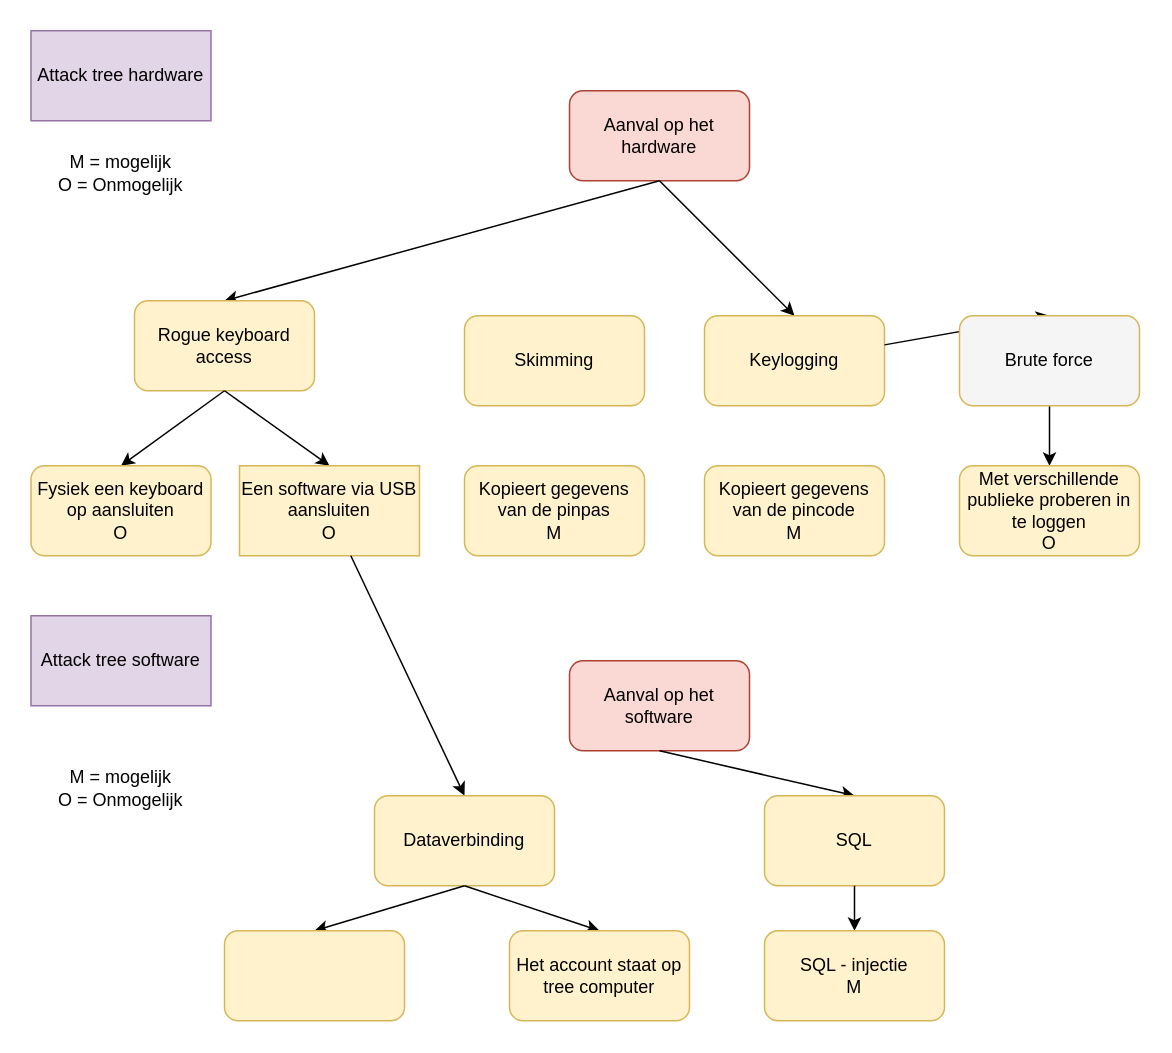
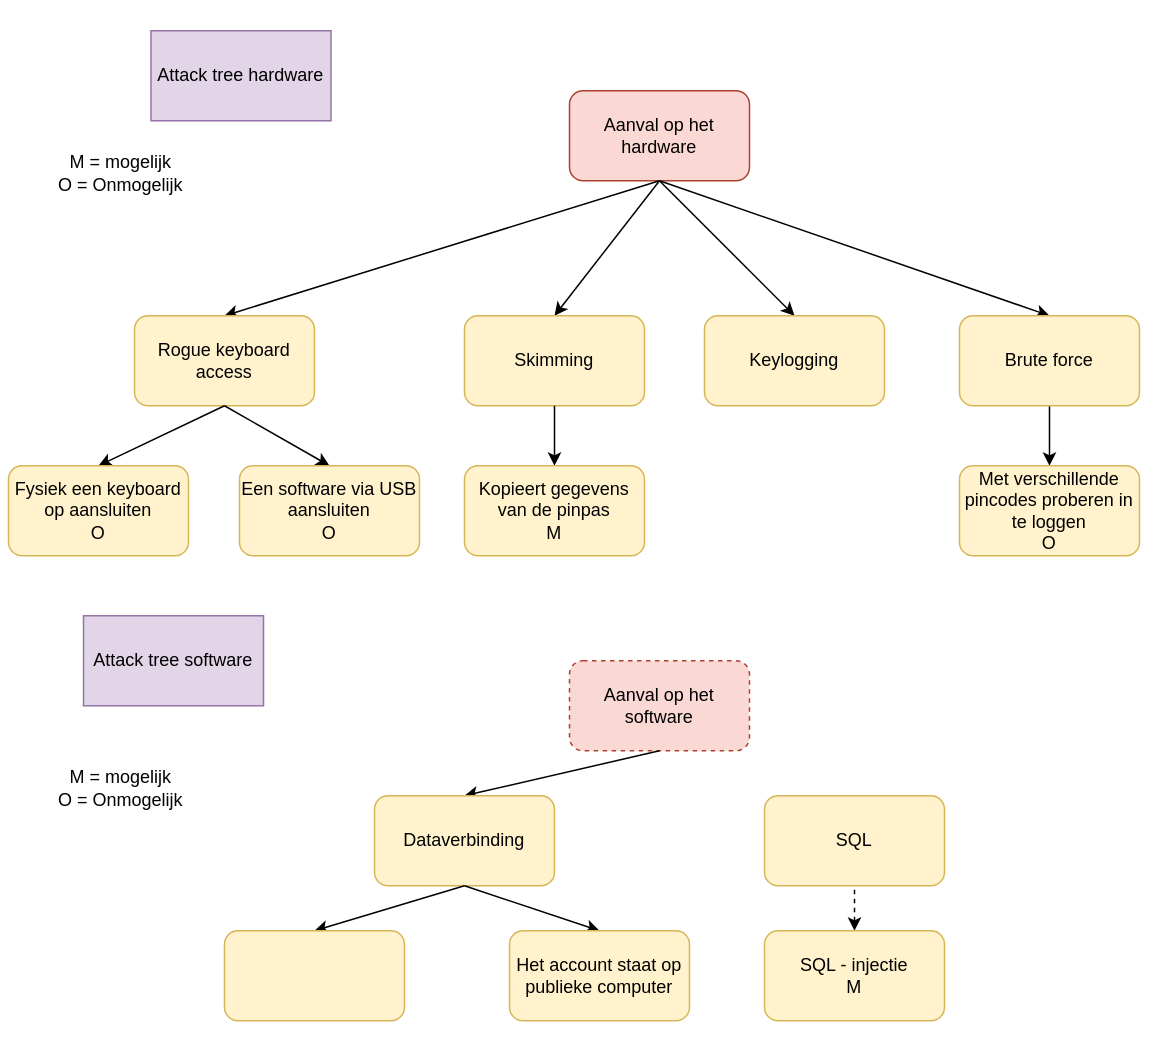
  <mxCell id="0" />
  <mxCell id="1" parent="0" />
  <mxCell id="2" value="Aanval op het hardware" style="rounded=1;whiteSpace=wrap;html=1;fillColor=#fad9d5;strokeColor=#ae4132;" parent="1" vertex="1"><mxGeometry x="379" y="60" width="120" height="60" as="geometry" /></mxCell>
  <mxCell id="3" style="edgeStyle=none;rounded=0;orthogonalLoop=1;jettySize=auto;html=1;exitX=0.5;exitY=0;exitDx=0;exitDy=0;entryX=0.5;entryY=1;entryDx=0;entryDy=0;startArrow=classic;startFill=1;endArrow=none;endFill=0;" parent="1" source="4" target="2" edge="1"><mxGeometry relative="1" as="geometry" /></mxCell>
- <mxCell id="4" value="&lt;div&gt;Rogue keyboard access&lt;/div&gt;" style="rounded=1;whiteSpace=wrap;html=1;fillColor=#fff2cc;strokeColor=#d6b656;" parent="1" vertex="1"><mxGeometry x="89" y="200" width="120" height="60" as="geometry" /></mxCell>
+ <mxCell id="4" value="&lt;div&gt;Rogue keyboard access&lt;/div&gt;" style="rounded=1;whiteSpace=wrap;html=1;fillColor=#fff2cc;strokeColor=#d6b656;" parent="1" vertex="1"><mxGeometry x="89" y="210" width="120" height="60" as="geometry" /></mxCell>
+ <mxCell id="5" style="edgeStyle=none;rounded=0;orthogonalLoop=1;jettySize=auto;html=1;exitX=0.5;exitY=0;exitDx=0;exitDy=0;entryX=0.5;entryY=1;entryDx=0;entryDy=0;startArrow=classic;startFill=1;endArrow=none;endFill=0;" parent="1" source="6" target="2" edge="1"><mxGeometry relative="1" as="geometry" /></mxCell>
  <mxCell id="6" value="&lt;div&gt;Skimming&lt;/div&gt;" style="rounded=1;whiteSpace=wrap;html=1;fillColor=#fff2cc;strokeColor=#d6b656;" parent="1" vertex="1"><mxGeometry x="309" y="210" width="120" height="60" as="geometry" /></mxCell>
  <mxCell id="7" style="edgeStyle=none;rounded=0;orthogonalLoop=1;jettySize=auto;html=1;exitX=0.5;exitY=0;exitDx=0;exitDy=0;entryX=0.5;entryY=1;entryDx=0;entryDy=0;startArrow=classic;startFill=1;endArrow=none;endFill=0;" parent="1" source="8" target="2" edge="1"><mxGeometry relative="1" as="geometry" /></mxCell>
  <mxCell id="8" value="&lt;div&gt;Keylogging&lt;/div&gt;" style="rounded=1;whiteSpace=wrap;html=1;fillColor=#fff2cc;strokeColor=#d6b656;" parent="1" vertex="1"><mxGeometry x="469" y="210" width="120" height="60" as="geometry" /></mxCell>
- <mxCell id="9" value="Attack tree hardware" style="rounded=0;whiteSpace=wrap;html=1;fillColor=#e1d5e7;strokeColor=#9673a6;" parent="1" vertex="1"><mxGeometry x="20" y="20" width="120" height="60" as="geometry" /></mxCell>
- <mxCell id="10" value="Attack tree software" style="rounded=0;whiteSpace=wrap;html=1;fillColor=#e1d5e7;strokeColor=#9673a6;" parent="1" vertex="1"><mxGeometry x="20" y="410" width="120" height="60" as="geometry" /></mxCell>
- <mxCell id="11" value="Aanval op het software" style="rounded=1;whiteSpace=wrap;html=1;fillColor=#fad9d5;strokeColor=#ae4132;" parent="1" vertex="1"><mxGeometry x="379" y="440" width="120" height="60" as="geometry" /></mxCell>
- <mxCell id="12" style="edgeStyle=none;rounded=0;orthogonalLoop=1;jettySize=auto;html=1;exitX=0.5;exitY=0;exitDx=0;exitDy=0;entryX=0.5;entryY=1;entryDx=0;entryDy=0;startArrow=classic;startFill=1;endArrow=none;endFill=0;" parent="1" source="13" target="11" edge="1"><mxGeometry relative="1" as="geometry" /></mxCell>
+ <mxCell id="9" value="Attack tree hardware" style="rounded=0;whiteSpace=wrap;html=1;fillColor=#e1d5e7;strokeColor=#9673a6;" parent="1" vertex="1"><mxGeometry x="100" y="20" width="120" height="60" as="geometry" /></mxCell>
+ <mxCell id="10" value="Attack tree software" style="rounded=0;whiteSpace=wrap;html=1;fillColor=#e1d5e7;strokeColor=#9673a6;" parent="1" vertex="1"><mxGeometry x="55" y="410" width="120" height="60" as="geometry" /></mxCell>
+ <mxCell id="11" value="Aanval op het software" style="rounded=1;whiteSpace=wrap;html=1;fillColor=#fad9d5;strokeColor=#ae4132;dashed=1;" parent="1" vertex="1"><mxGeometry x="379" y="440" width="120" height="60" as="geometry" /></mxCell>
  <mxCell id="13" value="SQL" style="rounded=1;whiteSpace=wrap;html=1;fillColor=#fff2cc;strokeColor=#d6b656;" parent="1" vertex="1"><mxGeometry x="509" y="530" width="120" height="60" as="geometry" /></mxCell>
+ <mxCell id="14" style="edgeStyle=none;rounded=0;orthogonalLoop=1;jettySize=auto;html=1;exitX=0.5;exitY=0;exitDx=0;exitDy=0;entryX=0.5;entryY=1;entryDx=0;entryDy=0;startArrow=classic;startFill=1;endArrow=none;endFill=0;" parent="1" source="15" target="6" edge="1"><mxGeometry relative="1" as="geometry" /></mxCell>
  <mxCell id="15" value="&lt;div&gt;Kopieert gegevens van de pinpas&lt;/div&gt;&lt;div&gt;M&lt;br&gt;&lt;/div&gt;" style="rounded=1;whiteSpace=wrap;html=1;fillColor=#fff2cc;strokeColor=#d6b656;" parent="1" vertex="1"><mxGeometry x="309" y="310" width="120" height="60" as="geometry" /></mxCell>
- <mxCell id="16" value="&lt;div&gt;Kopieert gegevens van de pincode&lt;/div&gt;M" style="rounded=1;whiteSpace=wrap;html=1;fillColor=#fff2cc;strokeColor=#d6b656;" parent="1" vertex="1"><mxGeometry x="469" y="310" width="120" height="60" as="geometry" /></mxCell>
  <mxCell id="17" style="edgeStyle=none;rounded=0;orthogonalLoop=1;jettySize=auto;html=1;exitX=0.5;exitY=0;exitDx=0;exitDy=0;entryX=0.5;entryY=1;entryDx=0;entryDy=0;startArrow=classic;startFill=1;endArrow=none;endFill=0;" parent="1" source="18" target="21" edge="1"><mxGeometry relative="1" as="geometry" /></mxCell>
- <mxCell id="18" value="&lt;div&gt;Met verschillende publieke proberen in te loggen&lt;/div&gt;O" style="rounded=1;whiteSpace=wrap;html=1;fillColor=#fff2cc;strokeColor=#d6b656;" parent="1" vertex="1"><mxGeometry x="639" y="310" width="120" height="60" as="geometry" /></mxCell>
+ <mxCell id="18" value="&lt;div&gt;Met verschillende pincodes proberen in te loggen&lt;/div&gt;O" style="rounded=1;whiteSpace=wrap;html=1;fillColor=#fff2cc;strokeColor=#d6b656;" parent="1" vertex="1"><mxGeometry x="639" y="310" width="120" height="60" as="geometry" /></mxCell>
  <mxCell id="19" value="&lt;div&gt;M = mogelijk &lt;br&gt;&lt;/div&gt;&lt;div&gt;O = Onmogelijk&lt;br&gt;&lt;/div&gt;" style="text;html=1;strokeColor=none;fillColor=none;align=center;verticalAlign=middle;whiteSpace=wrap;rounded=0;" parent="1" vertex="1"><mxGeometry x="35" y="90" width="90" height="50" as="geometry" /></mxCell>
- <mxCell id="20" style="edgeStyle=none;rounded=0;orthogonalLoop=1;jettySize=auto;html=1;exitX=0.5;exitY=0;exitDx=0;exitDy=0;startArrow=classic;startFill=1;endArrow=none;endFill=0;" parent="1" source="21" target="8" edge="1"><mxGeometry relative="1" as="geometry" /></mxCell>
- <mxCell id="21" value="&lt;div&gt;Brute force&lt;/div&gt;" style="rounded=1;whiteSpace=wrap;html=1;fillColor=#f5f5f5;strokeColor=#d6b656;" parent="1" vertex="1"><mxGeometry x="639" y="210" width="120" height="60" as="geometry" /></mxCell>
+ <mxCell id="20" style="edgeStyle=none;rounded=0;orthogonalLoop=1;jettySize=auto;html=1;exitX=0.5;exitY=0;exitDx=0;exitDy=0;entryX=0.5;entryY=1;entryDx=0;entryDy=0;startArrow=classic;startFill=1;endArrow=none;endFill=0;" parent="1" source="21" target="2" edge="1"><mxGeometry relative="1" as="geometry" /></mxCell>
+ <mxCell id="21" value="&lt;div&gt;Brute force&lt;/div&gt;" style="rounded=1;whiteSpace=wrap;html=1;fillColor=#fff2cc;strokeColor=#d6b656;" parent="1" vertex="1"><mxGeometry x="639" y="210" width="120" height="60" as="geometry" /></mxCell>
  <mxCell id="22" style="edgeStyle=none;rounded=0;orthogonalLoop=1;jettySize=auto;html=1;exitX=0.5;exitY=0;exitDx=0;exitDy=0;entryX=0.5;entryY=1;entryDx=0;entryDy=0;startArrow=classic;startFill=1;endArrow=none;endFill=0;" parent="1" source="23" target="4" edge="1"><mxGeometry relative="1" as="geometry" /></mxCell>
- <mxCell id="23" value="&lt;div&gt;Fysiek een keyboard op aansluiten&lt;/div&gt;&lt;div&gt;O&lt;br&gt;&lt;/div&gt;" style="rounded=1;whiteSpace=wrap;html=1;fillColor=#fff2cc;strokeColor=#d6b656;" parent="1" vertex="1"><mxGeometry x="20" y="310" width="120" height="60" as="geometry" /></mxCell>
+ <mxCell id="23" value="&lt;div&gt;Fysiek een keyboard op aansluiten&lt;/div&gt;&lt;div&gt;O&lt;br&gt;&lt;/div&gt;" style="rounded=1;whiteSpace=wrap;html=1;fillColor=#fff2cc;strokeColor=#d6b656;" parent="1" vertex="1"><mxGeometry x="5" y="310" width="120" height="60" as="geometry" /></mxCell>
  <mxCell id="24" style="edgeStyle=none;rounded=0;orthogonalLoop=1;jettySize=auto;html=1;exitX=0.5;exitY=0;exitDx=0;exitDy=0;entryX=0.5;entryY=1;entryDx=0;entryDy=0;startArrow=classic;startFill=1;endArrow=none;endFill=0;" parent="1" source="25" target="4" edge="1"><mxGeometry relative="1" as="geometry" /></mxCell>
- <mxCell id="25" value="&lt;div&gt;Een software via USB aansluiten&lt;/div&gt;&lt;div&gt;O&lt;br&gt;&lt;/div&gt;" style="whiteSpace=wrap;html=1;fillColor=#fff2cc;strokeColor=#d6b656;rounded=0;" parent="1" vertex="1"><mxGeometry x="159" y="310" width="120" height="60" as="geometry" /></mxCell>
- <mxCell id="26" style="edgeStyle=none;rounded=0;orthogonalLoop=1;jettySize=auto;html=1;exitX=0.5;exitY=0;exitDx=0;exitDy=0;startArrow=classic;startFill=1;endArrow=none;endFill=0;" parent="1" source="27" target="25" edge="1"><mxGeometry relative="1" as="geometry" /></mxCell>
+ <mxCell id="25" value="&lt;div&gt;Een software via USB aansluiten&lt;/div&gt;&lt;div&gt;O&lt;br&gt;&lt;/div&gt;" style="rounded=1;whiteSpace=wrap;html=1;fillColor=#fff2cc;strokeColor=#d6b656;" parent="1" vertex="1"><mxGeometry x="159" y="310" width="120" height="60" as="geometry" /></mxCell>
+ <mxCell id="26" style="edgeStyle=none;rounded=0;orthogonalLoop=1;jettySize=auto;html=1;exitX=0.5;exitY=0;exitDx=0;exitDy=0;entryX=0.5;entryY=1;entryDx=0;entryDy=0;startArrow=classic;startFill=1;endArrow=none;endFill=0;" parent="1" source="27" target="11" edge="1"><mxGeometry relative="1" as="geometry" /></mxCell>
  <mxCell id="27" value="Dataverbinding" style="rounded=1;whiteSpace=wrap;html=1;fillColor=#fff2cc;strokeColor=#d6b656;" parent="1" vertex="1"><mxGeometry x="249" y="530" width="120" height="60" as="geometry" /></mxCell>
  <mxCell id="28" style="edgeStyle=none;rounded=0;orthogonalLoop=1;jettySize=auto;html=1;exitX=0.5;exitY=0;exitDx=0;exitDy=0;entryX=0.5;entryY=1;entryDx=0;entryDy=0;startArrow=classic;startFill=1;endArrow=none;endFill=0;" parent="1" source="29" target="27" edge="1"><mxGeometry relative="1" as="geometry" /></mxCell>
  <mxCell id="29" value="" style="rounded=1;whiteSpace=wrap;html=1;fillColor=#fff2cc;strokeColor=#d6b656;" parent="1" vertex="1"><mxGeometry x="149" y="620" width="120" height="60" as="geometry" /></mxCell>
  <mxCell id="30" style="edgeStyle=none;rounded=0;orthogonalLoop=1;jettySize=auto;html=1;exitX=0.5;exitY=0;exitDx=0;exitDy=0;entryX=0.5;entryY=1;entryDx=0;entryDy=0;startArrow=classic;startFill=1;endArrow=none;endFill=0;" parent="1" source="31" target="27" edge="1"><mxGeometry relative="1" as="geometry" /></mxCell>
- <mxCell id="31" value="Het account staat op tree computer" style="rounded=1;whiteSpace=wrap;html=1;fillColor=#fff2cc;strokeColor=#d6b656;" parent="1" vertex="1"><mxGeometry x="339" y="620" width="120" height="60" as="geometry" /></mxCell>
- <mxCell id="32" style="edgeStyle=none;rounded=0;orthogonalLoop=1;jettySize=auto;html=1;exitX=0.5;exitY=0;exitDx=0;exitDy=0;entryX=0.5;entryY=1;entryDx=0;entryDy=0;startArrow=classic;startFill=1;endArrow=none;endFill=0;" parent="1" source="33" target="13" edge="1"><mxGeometry relative="1" as="geometry" /></mxCell>
+ <mxCell id="31" value="Het account staat op publieke computer" style="rounded=1;whiteSpace=wrap;html=1;fillColor=#fff2cc;strokeColor=#d6b656;" parent="1" vertex="1"><mxGeometry x="339" y="620" width="120" height="60" as="geometry" /></mxCell>
+ <mxCell id="32" style="edgeStyle=none;rounded=0;orthogonalLoop=1;jettySize=auto;html=1;exitX=0.5;exitY=0;exitDx=0;exitDy=0;entryX=0.5;entryY=1;entryDx=0;entryDy=0;startArrow=classic;startFill=1;endArrow=none;endFill=0;dashed=1;" parent="1" source="33" target="13" edge="1"><mxGeometry relative="1" as="geometry" /></mxCell>
  <mxCell id="33" value="&lt;div&gt;SQL - injectie&lt;/div&gt;M" style="rounded=1;whiteSpace=wrap;html=1;fillColor=#fff2cc;strokeColor=#d6b656;" parent="1" vertex="1"><mxGeometry x="509" y="620" width="120" height="60" as="geometry" /></mxCell>
  <mxCell id="34" value="&lt;div&gt;M = mogelijk &lt;br&gt;&lt;/div&gt;&lt;div&gt;O = Onmogelijk&lt;br&gt;&lt;/div&gt;" style="text;html=1;strokeColor=none;fillColor=none;align=center;verticalAlign=middle;whiteSpace=wrap;rounded=0;" vertex="1" parent="1"><mxGeometry x="35" y="500" width="90" height="50" as="geometry" /></mxCell>
